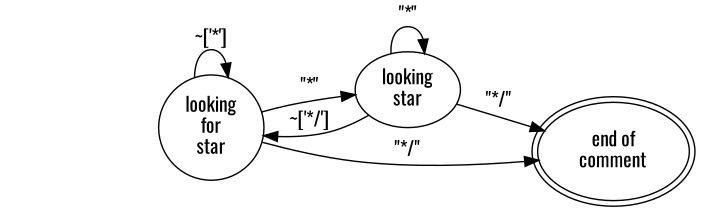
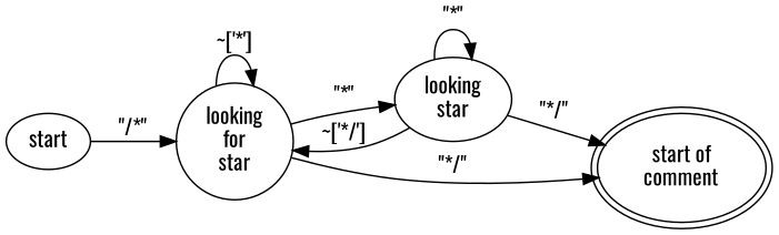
  digraph {
    fontname=Oswald
    rankdir=LR
    node [fontname=Oswald]
    edge [fontname=Oswald]
    n1 [label="looking\n\for\nstar"]
    n2 [label="looking\nstar"]
-   n3 [label="end of\ncomment" peripheries=2]
+   n3 [label="start of\ncomment" peripheries=2]
+   start
    n1 -> n1 [label="~['*']"]
    n1 -> n2 [label="\"*\""]
    n1 -> n3 [label="\"*/\""]
    n2 -> n1 [label="~['*/']"]
    n2 -> n2 [label="\"*\""]
    n2 -> n3 [label="\"*/\""]
+   start -> n1 [label="\"/*\""]
  }
